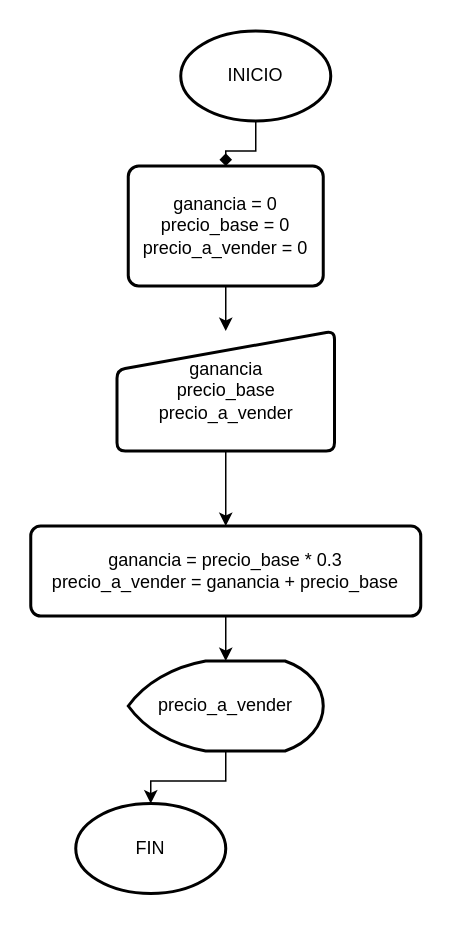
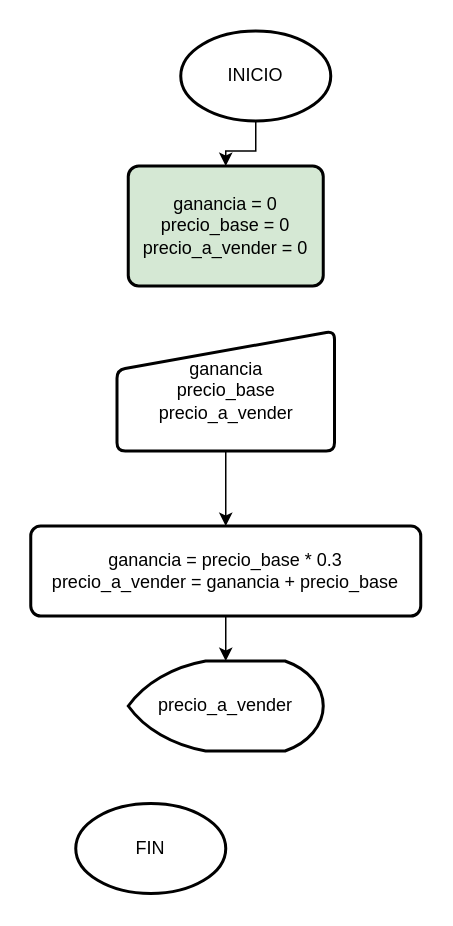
  <mxCell id="0" />
  <mxCell id="1" parent="0" />
- <mxCell id="2" style="edgeStyle=orthogonalEdgeStyle;rounded=0;orthogonalLoop=1;jettySize=auto;html=1;endArrow=diamond;" edge="1" parent="1" source="3" target="5"><mxGeometry relative="1" as="geometry" /></mxCell>
+ <mxCell id="2" style="edgeStyle=orthogonalEdgeStyle;rounded=0;orthogonalLoop=1;jettySize=auto;html=1;" edge="1" parent="1" source="3" target="5"><mxGeometry relative="1" as="geometry" /></mxCell>
  <mxCell id="3" value="INICIO" style="strokeWidth=2;html=1;shape=mxgraph.flowchart.start_1;whiteSpace=wrap;" vertex="1" parent="1"><mxGeometry x="120" y="20" width="100" height="60" as="geometry" /></mxCell>
- <mxCell id="4" value="" style="edgeStyle=orthogonalEdgeStyle;rounded=0;orthogonalLoop=1;jettySize=auto;html=1;" edge="1" parent="1" source="5" target="7"><mxGeometry relative="1" as="geometry"><mxPoint x="-114" y="230" as="targetPoint" /></mxGeometry></mxCell>
- <mxCell id="5" value="ganancia = 0&lt;br&gt;precio_base = 0&lt;br&gt;precio_a_vender = 0" style="rounded=1;whiteSpace=wrap;html=1;absoluteArcSize=1;arcSize=14;strokeWidth=2;" vertex="1" parent="1"><mxGeometry x="85" y="110" width="130" height="80" as="geometry" /></mxCell>
+ <mxCell id="5" value="ganancia = 0&lt;br&gt;precio_base = 0&lt;br&gt;precio_a_vender = 0" style="rounded=1;whiteSpace=wrap;html=1;absoluteArcSize=1;arcSize=14;strokeWidth=2;fillColor=#d5e8d4;" vertex="1" parent="1"><mxGeometry x="85" y="110" width="130" height="80" as="geometry" /></mxCell>
  <mxCell id="6" style="edgeStyle=orthogonalEdgeStyle;rounded=0;orthogonalLoop=1;jettySize=auto;html=1;" edge="1" parent="1" source="7" target="9"><mxGeometry relative="1" as="geometry" /></mxCell>
  <mxCell id="7" value="ganancia&lt;br&gt;precio_base&lt;br&gt;precio_a_vender" style="html=1;strokeWidth=2;shape=manualInput;whiteSpace=wrap;rounded=1;size=26;arcSize=11;" vertex="1" parent="1"><mxGeometry x="77.5" y="220" width="145" height="80" as="geometry" /></mxCell>
  <mxCell id="8" style="edgeStyle=orthogonalEdgeStyle;rounded=0;orthogonalLoop=1;jettySize=auto;html=1;" edge="1" parent="1" source="9" target="11"><mxGeometry relative="1" as="geometry" /></mxCell>
  <mxCell id="9" value="ganancia = precio_base * 0.3&lt;br&gt;precio_a_vender = ganancia + precio_base" style="whiteSpace=wrap;html=1;rounded=1;strokeWidth=2;arcSize=11;" vertex="1" parent="1"><mxGeometry x="20" y="350" width="260" height="60" as="geometry" /></mxCell>
- <mxCell id="10" style="edgeStyle=orthogonalEdgeStyle;rounded=0;orthogonalLoop=1;jettySize=auto;html=1;" edge="1" parent="1" source="11" target="12"><mxGeometry relative="1" as="geometry" /></mxCell>
  <mxCell id="11" value="precio_a_vender" style="strokeWidth=2;html=1;shape=mxgraph.flowchart.display;whiteSpace=wrap;" vertex="1" parent="1"><mxGeometry x="85" y="440" width="130" height="60" as="geometry" /></mxCell>
  <mxCell id="12" value="FIN" style="strokeWidth=2;html=1;shape=mxgraph.flowchart.start_1;whiteSpace=wrap;" vertex="1" parent="1"><mxGeometry x="50" y="535" width="100" height="60" as="geometry" /></mxCell>
